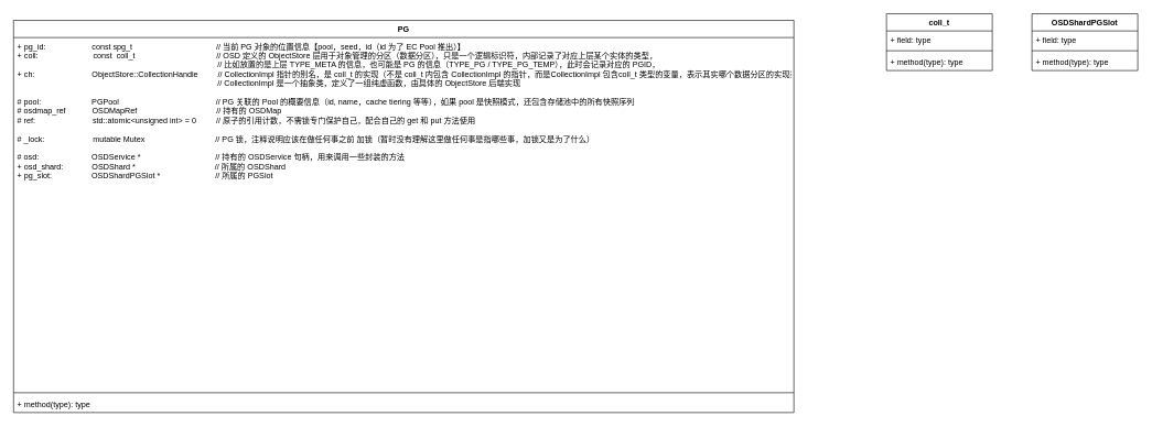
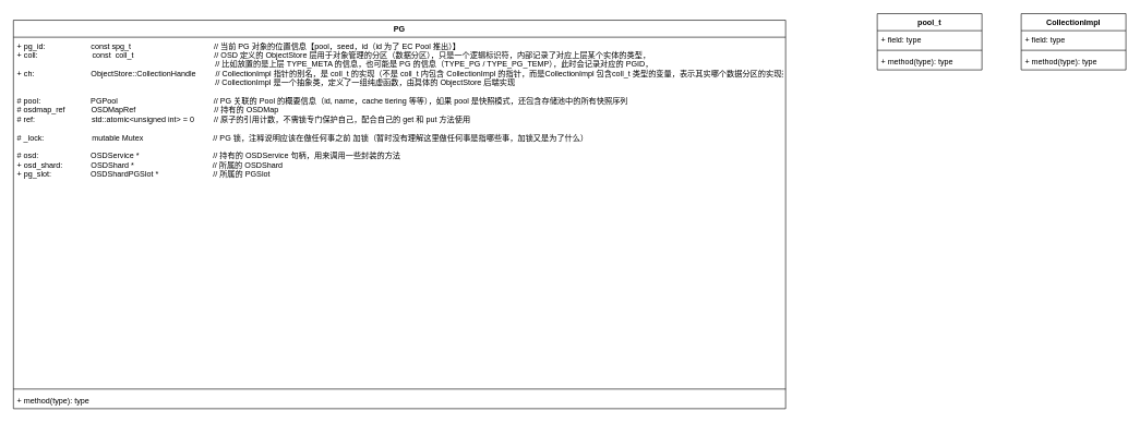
  <mxCell id="0" />
  <mxCell id="1" parent="0" />
  <mxCell id="2" value="PG" style="swimlane;fontStyle=1;align=center;verticalAlign=top;childLayout=stackLayout;horizontal=1;startSize=26;horizontalStack=0;resizeParent=1;resizeParentMax=0;resizeLast=0;collapsible=1;marginBottom=0;" parent="1" vertex="1"><mxGeometry x="20" y="30" width="1180" height="594" as="geometry" /></mxCell>
  <mxCell id="3" value="+ pg_id:                     const spg_t                                      // 当前 PG 对象的位置信息【pool，seed，id（id 为了 EC Pool 推出）】 &#10;+ coll:                         const  coll_t                                     // OSD 定义的 ObjectStore 层用于对象管理的分区（数据分区），只是一个逻辑标识符，内部记录了对应上层某个实体的类型，&#10;                                                                                           // 比如放置的是上层 TYPE_META 的信息，也可能是 PG 的信息（TYPE_PG / TYPE_PG_TEMP），此时会记录对应的 PGID，&#10;+ ch:                          ObjectStore::CollectionHandle         // CollectionImpl 指针的别名，是 coll_t 的实现（不是 coll_t 内包含 CollectionImpl 的指针，而是CollectionImpl 包含coll_t 类型的变量，表示其实哪个数据分区的实现类）&#10;                                                                                           // CollectionImpl 是一个抽象类，定义了一组纯虚函数，由具体的 ObjectStore 后端实现&#10;&#10;# pool:                       PGPool                                            // PG 关联的 Pool 的概要信息（id, name，cache tiering 等等），如果 pool 是快照模式，还包含存储池中的所有快照序列&#10;# osdmap_ref            OSDMapRef                                    // 持有的 OSDMap&#10;# ref:                          std::atomic&lt;unsigned int&gt; = 0         // 原子的引用计数，不需锁专门保护自己，配合自己的 get 和 put 方法使用&#10;&#10;# _lock:                      mutable Mutex                                // PG 锁，注释说明应该在做任何事之前 加锁（暂时没有理解这里做任何事是指哪些事，加锁又是为了什么）&#10;&#10;# osd:                        OSDService *                                  // 持有的 OSDService 句柄，用来调用一些封装的方法&#10;+ osd_shard:             OSDShard *                                    // 所属的 OSDShard&#10;+ pg_slot:                  OSDShardPGSlot *                         // 所属的 PGSlot" style="text;strokeColor=none;fillColor=none;align=left;verticalAlign=top;spacingLeft=4;spacingRight=4;overflow=hidden;rotatable=0;points=[[0,0.5],[1,0.5]];portConstraint=eastwest;" parent="2" vertex="1"><mxGeometry y="26" width="1180" height="534" as="geometry" /></mxCell>
  <mxCell id="4" value="" style="line;strokeWidth=1;fillColor=none;align=left;verticalAlign=middle;spacingTop=-1;spacingLeft=3;spacingRight=3;rotatable=0;labelPosition=right;points=[];portConstraint=eastwest;strokeColor=inherit;" parent="2" vertex="1"><mxGeometry y="560" width="1180" height="8" as="geometry" /></mxCell>
  <mxCell id="5" value="+ method(type): type" style="text;strokeColor=none;fillColor=none;align=left;verticalAlign=top;spacingLeft=4;spacingRight=4;overflow=hidden;rotatable=0;points=[[0,0.5],[1,0.5]];portConstraint=eastwest;" parent="2" vertex="1"><mxGeometry y="568" width="1180" height="26" as="geometry" /></mxCell>
- <mxCell id="6" value="coll_t" style="swimlane;fontStyle=1;align=center;verticalAlign=top;childLayout=stackLayout;horizontal=1;startSize=26;horizontalStack=0;resizeParent=1;resizeParentMax=0;resizeLast=0;collapsible=1;marginBottom=0;" parent="1" vertex="1"><mxGeometry x="1340" y="20" width="160" height="86" as="geometry" /></mxCell>
+ <mxCell id="6" value="pool_t" style="swimlane;fontStyle=1;align=center;verticalAlign=top;childLayout=stackLayout;horizontal=1;startSize=26;horizontalStack=0;resizeParent=1;resizeParentMax=0;resizeLast=0;collapsible=1;marginBottom=0;" parent="1" vertex="1"><mxGeometry x="1340" y="20" width="160" height="86" as="geometry" /></mxCell>
  <mxCell id="7" value="+ field: type" style="text;strokeColor=none;fillColor=none;align=left;verticalAlign=top;spacingLeft=4;spacingRight=4;overflow=hidden;rotatable=0;points=[[0,0.5],[1,0.5]];portConstraint=eastwest;" parent="6" vertex="1"><mxGeometry y="26" width="160" height="26" as="geometry" /></mxCell>
  <mxCell id="8" value="" style="line;strokeWidth=1;fillColor=none;align=left;verticalAlign=middle;spacingTop=-1;spacingLeft=3;spacingRight=3;rotatable=0;labelPosition=right;points=[];portConstraint=eastwest;strokeColor=inherit;" parent="6" vertex="1"><mxGeometry y="52" width="160" height="8" as="geometry" /></mxCell>
  <mxCell id="9" value="+ method(type): type" style="text;strokeColor=none;fillColor=none;align=left;verticalAlign=top;spacingLeft=4;spacingRight=4;overflow=hidden;rotatable=0;points=[[0,0.5],[1,0.5]];portConstraint=eastwest;" parent="6" vertex="1"><mxGeometry y="60" width="160" height="26" as="geometry" /></mxCell>
- <mxCell id="10" value="OSDShardPGSlot" style="swimlane;fontStyle=1;align=center;verticalAlign=top;childLayout=stackLayout;horizontal=1;startSize=26;horizontalStack=0;resizeParent=1;resizeParentMax=0;resizeLast=0;collapsible=1;marginBottom=0;" parent="1" vertex="1"><mxGeometry x="1560" y="20" width="160" height="86" as="geometry" /></mxCell>
+ <mxCell id="10" value="CollectionImpl" style="swimlane;fontStyle=1;align=center;verticalAlign=top;childLayout=stackLayout;horizontal=1;startSize=26;horizontalStack=0;resizeParent=1;resizeParentMax=0;resizeLast=0;collapsible=1;marginBottom=0;" parent="1" vertex="1"><mxGeometry x="1560" y="20" width="160" height="86" as="geometry" /></mxCell>
  <mxCell id="11" value="+ field: type" style="text;strokeColor=none;fillColor=none;align=left;verticalAlign=top;spacingLeft=4;spacingRight=4;overflow=hidden;rotatable=0;points=[[0,0.5],[1,0.5]];portConstraint=eastwest;" parent="10" vertex="1"><mxGeometry y="26" width="160" height="26" as="geometry" /></mxCell>
  <mxCell id="12" value="" style="line;strokeWidth=1;fillColor=none;align=left;verticalAlign=middle;spacingTop=-1;spacingLeft=3;spacingRight=3;rotatable=0;labelPosition=right;points=[];portConstraint=eastwest;strokeColor=inherit;" parent="10" vertex="1"><mxGeometry y="52" width="160" height="8" as="geometry" /></mxCell>
  <mxCell id="13" value="+ method(type): type" style="text;strokeColor=none;fillColor=none;align=left;verticalAlign=top;spacingLeft=4;spacingRight=4;overflow=hidden;rotatable=0;points=[[0,0.5],[1,0.5]];portConstraint=eastwest;" parent="10" vertex="1"><mxGeometry y="60" width="160" height="26" as="geometry" /></mxCell>
